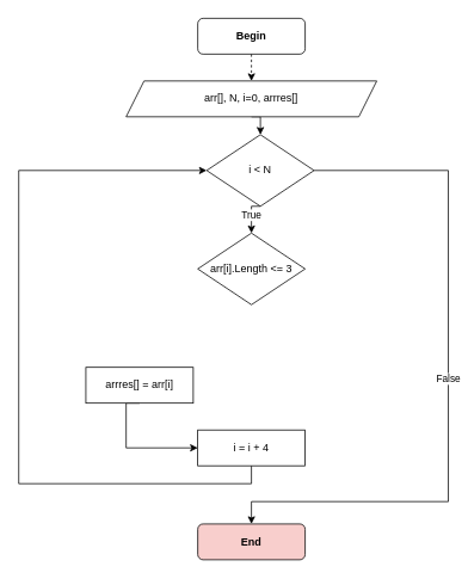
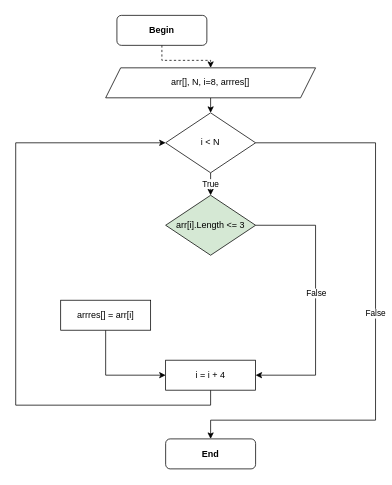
  <mxCell id="0" />
  <mxCell id="1" parent="0" />
  <mxCell id="2" style="edgeStyle=orthogonalEdgeStyle;rounded=0;orthogonalLoop=1;jettySize=auto;html=1;exitX=0.5;exitY=1;exitDx=0;exitDy=0;entryX=0.5;entryY=0;entryDx=0;entryDy=0;dashed=1;" parent="1" source="3" target="6" edge="1"><mxGeometry relative="1" as="geometry" /></mxCell>
- <mxCell id="3" value="&lt;b&gt;Begin&lt;/b&gt;" style="rounded=1;whiteSpace=wrap;html=1;" parent="1" vertex="1"><mxGeometry x="220" y="20" width="120" height="40" as="geometry" /></mxCell>
- <mxCell id="4" value="&lt;b&gt;End&lt;/b&gt;" style="rounded=1;whiteSpace=wrap;html=1;fillColor=#f8cecc;" parent="1" vertex="1"><mxGeometry x="220" y="585" width="120" height="40" as="geometry" /></mxCell>
+ <mxCell id="3" value="&lt;b&gt;Begin&lt;/b&gt;" style="rounded=1;whiteSpace=wrap;html=1;" parent="1" vertex="1"><mxGeometry x="155" y="20" width="120" height="40" as="geometry" /></mxCell>
+ <mxCell id="4" value="&lt;b&gt;End&lt;/b&gt;" style="rounded=1;whiteSpace=wrap;html=1;" parent="1" vertex="1"><mxGeometry x="220" y="585" width="120" height="40" as="geometry" /></mxCell>
  <mxCell id="5" style="edgeStyle=orthogonalEdgeStyle;rounded=0;orthogonalLoop=1;jettySize=auto;html=1;exitX=0.5;exitY=1;exitDx=0;exitDy=0;entryX=0.5;entryY=0;entryDx=0;entryDy=0;" parent="1" source="6" target="9" edge="1"><mxGeometry relative="1" as="geometry" /></mxCell>
- <mxCell id="6" value="arr[], N, i=0, arrres[]" style="shape=parallelogram;perimeter=parallelogramPerimeter;whiteSpace=wrap;html=1;fixedSize=1;" parent="1" vertex="1"><mxGeometry x="140" y="90" width="280" height="40" as="geometry" /></mxCell>
+ <mxCell id="6" value="arr[], N, i=8, arrres[]" style="shape=parallelogram;perimeter=parallelogramPerimeter;whiteSpace=wrap;html=1;fixedSize=1;" parent="1" vertex="1"><mxGeometry x="140" y="90" width="280" height="40" as="geometry" /></mxCell>
  <mxCell id="7" value="True" style="edgeStyle=orthogonalEdgeStyle;rounded=0;orthogonalLoop=1;jettySize=auto;html=1;exitX=0.5;exitY=1;exitDx=0;exitDy=0;" parent="1" source="9" edge="1"><mxGeometry relative="1" as="geometry"><mxPoint x="280" y="260" as="targetPoint" /></mxGeometry></mxCell>
  <mxCell id="8" value="False" style="edgeStyle=orthogonalEdgeStyle;rounded=0;orthogonalLoop=1;jettySize=auto;html=1;entryX=0.5;entryY=0;entryDx=0;entryDy=0;exitX=1;exitY=0.5;exitDx=0;exitDy=0;" parent="1" source="9" edge="1"><mxGeometry relative="1" as="geometry"><mxPoint x="280" y="585" as="targetPoint" /><Array as="points"><mxPoint x="500" y="190" /><mxPoint x="500" y="560" /><mxPoint x="280" y="560" /></Array></mxGeometry></mxCell>
- <mxCell id="9" value="i &amp;lt; N" style="rhombus;whiteSpace=wrap;html=1;" parent="1" vertex="1"><mxGeometry x="230" y="150" width="120" height="80" as="geometry" /></mxCell>
+ <mxCell id="9" value="i &amp;lt; N" style="rhombus;whiteSpace=wrap;html=1;" parent="1" vertex="1"><mxGeometry x="220" y="150" width="120" height="80" as="geometry" /></mxCell>
  <mxCell id="10" value="" style="edgeStyle=orthogonalEdgeStyle;rounded=0;orthogonalLoop=1;jettySize=auto;html=1;exitX=0.5;exitY=1;exitDx=0;exitDy=0;" parent="1" source="11" target="13" edge="1"><mxGeometry relative="1" as="geometry"><Array as="points"><mxPoint x="140" y="500" /></Array></mxGeometry></mxCell>
- <mxCell id="11" value="arrres[] = arr[i]" style="rounded=0;whiteSpace=wrap;html=1;" parent="1" vertex="1"><mxGeometry x="95" y="410" width="120" height="40" as="geometry" /></mxCell>
+ <mxCell id="11" value="arrres[] = arr[i]" style="rounded=0;whiteSpace=wrap;html=1;" parent="1" vertex="1"><mxGeometry x="80" y="400" width="120" height="40" as="geometry" /></mxCell>
  <mxCell id="12" style="edgeStyle=orthogonalEdgeStyle;rounded=0;orthogonalLoop=1;jettySize=auto;html=1;entryX=0;entryY=0.5;entryDx=0;entryDy=0;" parent="1" source="13" target="9" edge="1"><mxGeometry relative="1" as="geometry"><Array as="points"><mxPoint x="280" y="540" /><mxPoint x="20" y="540" /><mxPoint x="20" y="190" /></Array></mxGeometry></mxCell>
  <mxCell id="13" value="i = i + 4" style="rounded=0;whiteSpace=wrap;html=1;" parent="1" vertex="1"><mxGeometry x="220" y="480" width="120" height="40" as="geometry" /></mxCell>
- <mxCell id="16" value="arr[i].Length &amp;lt;= 3" style="rhombus;whiteSpace=wrap;html=1;" parent="1" vertex="1"><mxGeometry x="220" y="260" width="120" height="80" as="geometry" /></mxCell>
+ <mxCell id="14" style="edgeStyle=orthogonalEdgeStyle;rounded=0;orthogonalLoop=1;jettySize=auto;html=1;exitX=1;exitY=0.5;exitDx=0;exitDy=0;entryX=1;entryY=0.5;entryDx=0;entryDy=0;" parent="1" source="16" target="13" edge="1"><mxGeometry relative="1" as="geometry"><mxPoint x="460" y="330" as="targetPoint" /><Array as="points"><mxPoint x="420" y="300" /><mxPoint x="420" y="500" /></Array></mxGeometry></mxCell>
+ <mxCell id="15" value="False" style="edgeLabel;html=1;align=center;verticalAlign=middle;resizable=0;points=[];" parent="14" vertex="1" connectable="0"><mxGeometry x="-0.053" relative="1" as="geometry"><mxPoint as="offset" /></mxGeometry></mxCell>
+ <mxCell id="16" value="arr[i].Length &amp;lt;= 3" style="rhombus;whiteSpace=wrap;html=1;fillColor=#d5e8d4;" parent="1" vertex="1"><mxGeometry x="220" y="260" width="120" height="80" as="geometry" /></mxCell>
